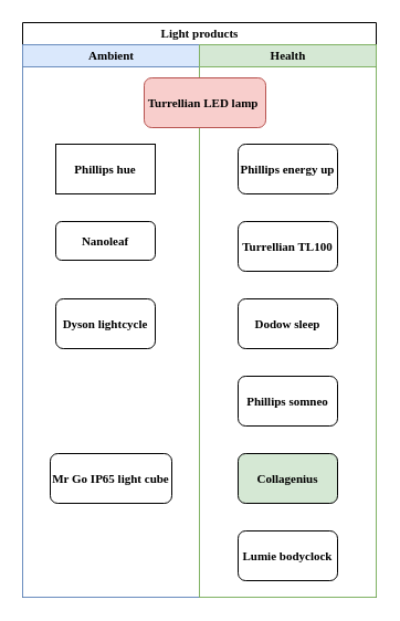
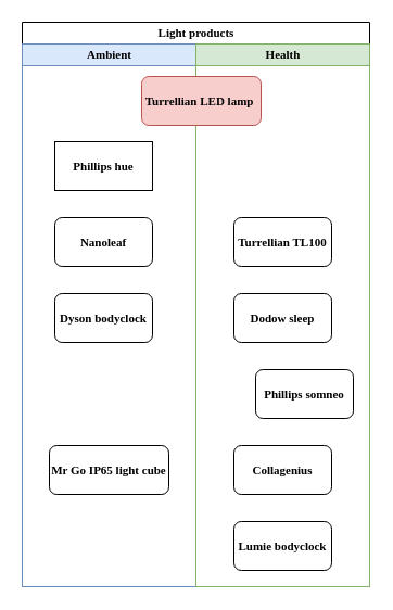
  <mxCell id="0" />
  <mxCell id="1" parent="0" />
  <mxCell id="2" value="Light products" style="swimlane;html=1;childLayout=stackLayout;startSize=20;rounded=0;shadow=0;labelBackgroundColor=none;strokeWidth=1;fontFamily=Garamond;fontSize=11;align=center;" parent="1" vertex="1"><mxGeometry x="20" y="20" width="320" height="520" as="geometry" /></mxCell>
  <mxCell id="3" value="Ambient" style="swimlane;html=1;startSize=20;fillColor=#dae8fc;strokeColor=#6c8ebf;fontSize=11;fontFamily=Garamond;" parent="2" vertex="1"><mxGeometry y="20" width="160" height="500" as="geometry" /></mxCell>
- <mxCell id="4" value="&lt;b style=&quot;font-size: 11px&quot;&gt;Dyson lightcycle&lt;/b&gt;" style="rounded=1;whiteSpace=wrap;html=1;shadow=0;labelBackgroundColor=none;strokeWidth=1;fontFamily=Garamond;fontSize=11;align=center;" vertex="1" parent="3"><mxGeometry x="30" y="230" width="90" height="45" as="geometry" /></mxCell>
- <mxCell id="5" value="&lt;b style=&quot;font-size: 11px&quot;&gt;Nanoleaf&lt;/b&gt;" style="rounded=1;whiteSpace=wrap;html=1;shadow=0;labelBackgroundColor=none;strokeWidth=1;fontFamily=Garamond;fontSize=11;align=center;" vertex="1" parent="3"><mxGeometry x="30" y="160" width="90" height="35" as="geometry" /></mxCell>
+ <mxCell id="4" value="&lt;b style=&quot;font-size: 11px&quot;&gt;Dyson bodyclock&lt;/b&gt;" style="rounded=1;whiteSpace=wrap;html=1;shadow=0;labelBackgroundColor=none;strokeWidth=1;fontFamily=Garamond;fontSize=11;align=center;" vertex="1" parent="3"><mxGeometry x="30" y="230" width="90" height="45" as="geometry" /></mxCell>
+ <mxCell id="5" value="&lt;b style=&quot;font-size: 11px&quot;&gt;Nanoleaf&lt;/b&gt;" style="rounded=1;whiteSpace=wrap;html=1;shadow=0;labelBackgroundColor=none;strokeWidth=1;fontFamily=Garamond;fontSize=11;align=center;" vertex="1" parent="3"><mxGeometry x="30" y="160" width="90" height="45" as="geometry" /></mxCell>
  <mxCell id="6" value="&lt;b style=&quot;font-size: 11px&quot;&gt;Phillips hue&lt;/b&gt;" style="whiteSpace=wrap;html=1;shadow=0;labelBackgroundColor=none;strokeWidth=1;fontFamily=Garamond;fontSize=11;align=center;rounded=0;" parent="3" vertex="1"><mxGeometry x="30" y="90" width="90" height="45" as="geometry" /></mxCell>
  <mxCell id="7" value="&lt;b style=&quot;font-size: 11px&quot;&gt;Mr Go IP65 light cube&lt;/b&gt;" style="rounded=1;whiteSpace=wrap;html=1;shadow=0;labelBackgroundColor=none;strokeWidth=1;fontFamily=Garamond;fontSize=11;align=center;" vertex="1" parent="3"><mxGeometry x="25" y="370" width="110" height="45" as="geometry" /></mxCell>
  <mxCell id="8" value="Health" style="swimlane;html=1;startSize=20;fillColor=#d5e8d4;strokeColor=#82b366;fontSize=11;fontFamily=Garamond;" parent="2" vertex="1"><mxGeometry x="160" y="20" width="160" height="500" as="geometry" /></mxCell>
- <mxCell id="9" value="&lt;b style=&quot;font-size: 11px&quot;&gt;Phillips somneo&lt;/b&gt;" style="rounded=1;whiteSpace=wrap;html=1;shadow=0;labelBackgroundColor=none;strokeWidth=1;fontFamily=Garamond;fontSize=11;align=center;" vertex="1" parent="8"><mxGeometry x="35" y="300" width="90" height="45" as="geometry" /></mxCell>
+ <mxCell id="9" value="&lt;b style=&quot;font-size: 11px&quot;&gt;Phillips somneo&lt;/b&gt;" style="rounded=1;whiteSpace=wrap;html=1;shadow=0;labelBackgroundColor=none;strokeWidth=1;fontFamily=Garamond;fontSize=11;align=center;" vertex="1" parent="8"><mxGeometry x="55" y="300" width="90" height="45" as="geometry" /></mxCell>
  <mxCell id="10" value="&lt;b style=&quot;font-size: 11px&quot;&gt;Turrellian TL100&lt;/b&gt;" style="rounded=1;whiteSpace=wrap;html=1;shadow=0;labelBackgroundColor=none;strokeWidth=1;fontFamily=Garamond;fontSize=11;align=center;" vertex="1" parent="8"><mxGeometry x="35" y="160" width="90" height="45" as="geometry" /></mxCell>
- <mxCell id="11" value="&lt;b style=&quot;font-size: 11px&quot;&gt;Phillips energy up&lt;/b&gt;" style="rounded=1;whiteSpace=wrap;html=1;shadow=0;labelBackgroundColor=none;strokeWidth=1;fontFamily=Garamond;fontSize=11;align=center;" vertex="1" parent="8"><mxGeometry x="35" y="90" width="90" height="45" as="geometry" /></mxCell>
  <mxCell id="12" value="&lt;b style=&quot;font-size: 11px&quot;&gt;Dodow sleep&lt;/b&gt;" style="rounded=1;whiteSpace=wrap;html=1;shadow=0;labelBackgroundColor=none;strokeWidth=1;fontFamily=Garamond;fontSize=11;align=center;" vertex="1" parent="8"><mxGeometry x="35" y="230" width="90" height="45" as="geometry" /></mxCell>
- <mxCell id="13" value="&lt;b style=&quot;font-size: 11px&quot;&gt;Collagenius&lt;/b&gt;" style="rounded=1;whiteSpace=wrap;html=1;shadow=0;labelBackgroundColor=none;strokeWidth=1;fontFamily=Garamond;fontSize=11;align=center;fillColor=#d5e8d4;" vertex="1" parent="8"><mxGeometry x="35" y="370" width="90" height="45" as="geometry" /></mxCell>
+ <mxCell id="13" value="&lt;b style=&quot;font-size: 11px&quot;&gt;Collagenius&lt;/b&gt;" style="rounded=1;whiteSpace=wrap;html=1;shadow=0;labelBackgroundColor=none;strokeWidth=1;fontFamily=Garamond;fontSize=11;align=center;" vertex="1" parent="8"><mxGeometry x="35" y="370" width="90" height="45" as="geometry" /></mxCell>
  <mxCell id="14" value="&lt;b style=&quot;font-size: 11px&quot;&gt;Lumie bodyclock&lt;/b&gt;" style="rounded=1;whiteSpace=wrap;html=1;shadow=0;labelBackgroundColor=none;strokeWidth=1;fontFamily=Garamond;fontSize=11;align=center;" vertex="1" parent="8"><mxGeometry x="35" y="440" width="90" height="45" as="geometry" /></mxCell>
  <mxCell id="15" value="&lt;b style=&quot;font-size: 11px&quot;&gt;Turrellian LED lamp&amp;nbsp;&lt;/b&gt;" style="rounded=1;whiteSpace=wrap;html=1;shadow=0;labelBackgroundColor=none;strokeWidth=1;fontFamily=Garamond;fontSize=11;align=center;fillColor=#f8cecc;strokeColor=#b85450;" vertex="1" parent="1"><mxGeometry x="130" y="70" width="110" height="45" as="geometry" /></mxCell>
